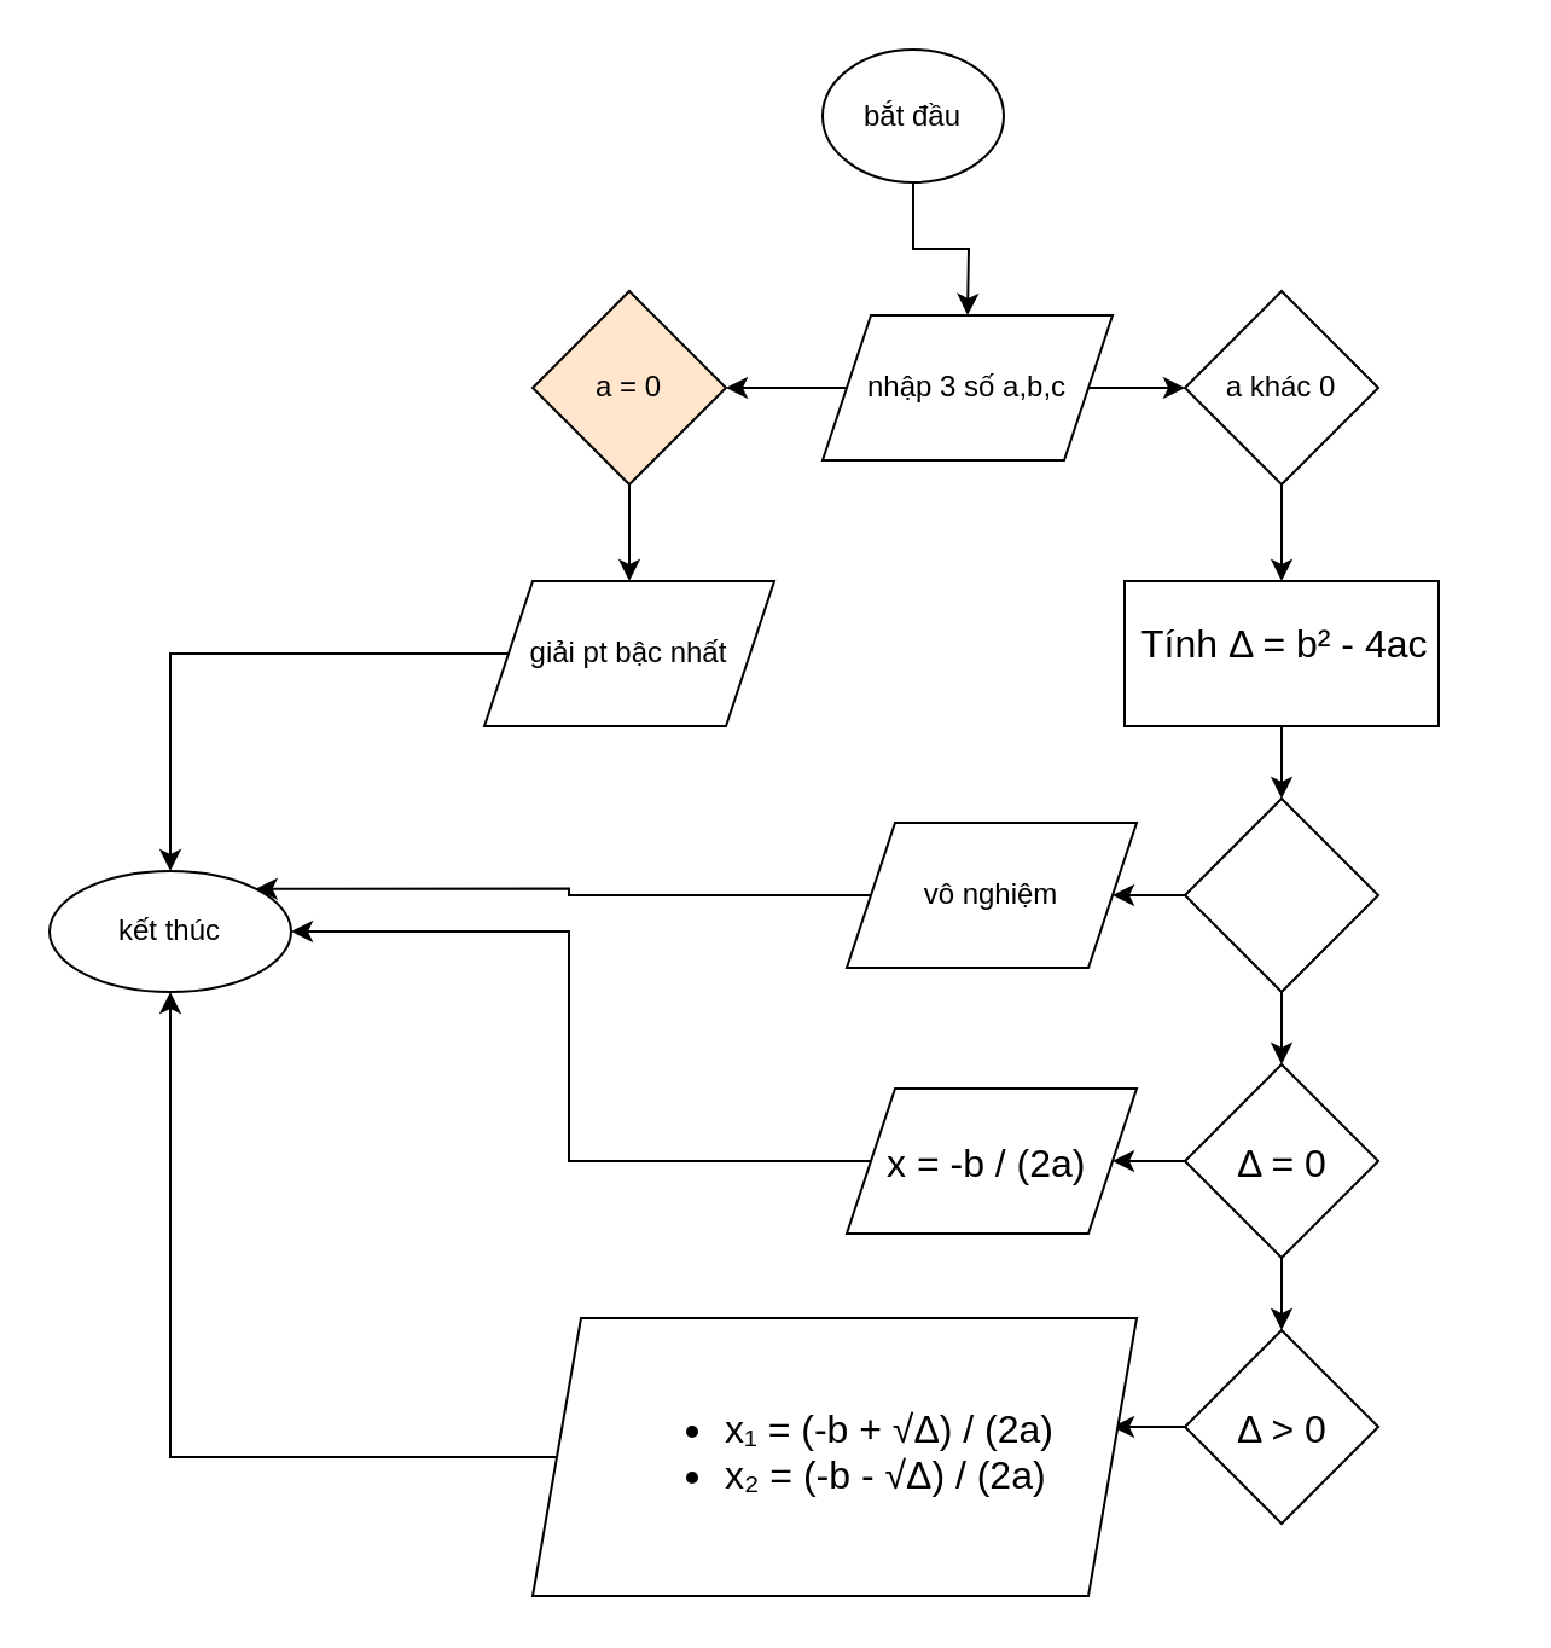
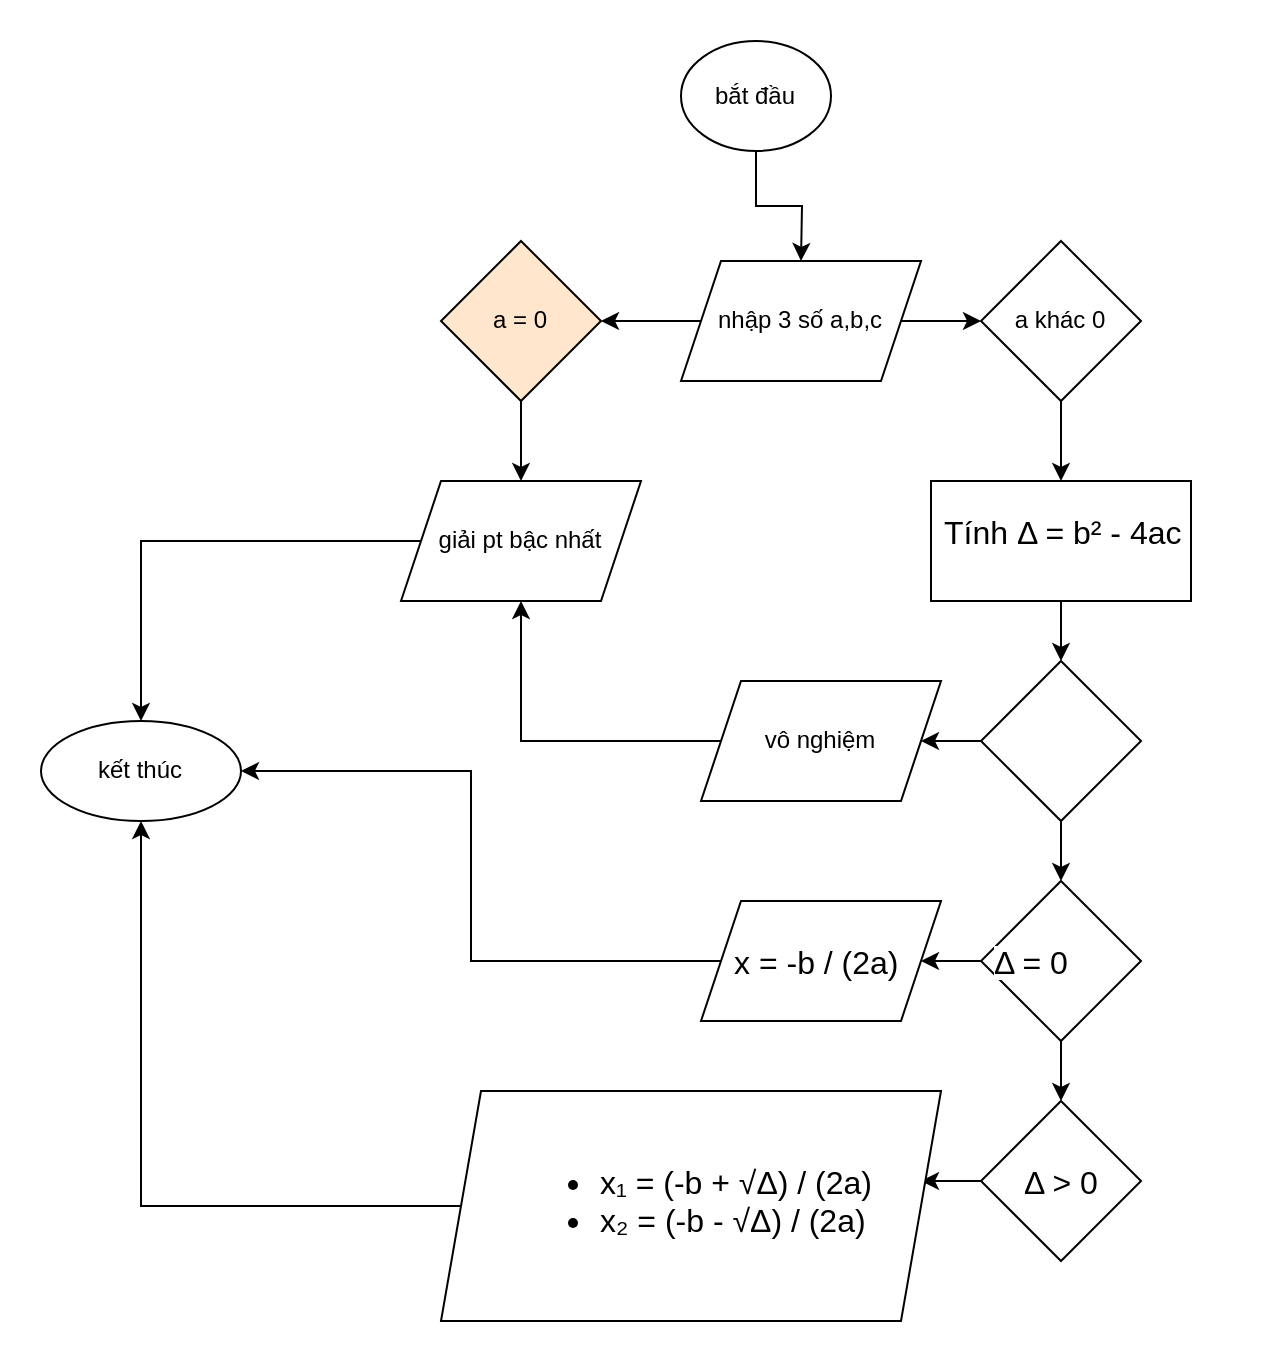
  <mxCell id="0" />
  <mxCell id="1" parent="0" />
  <mxCell id="2" style="edgeStyle=orthogonalEdgeStyle;rounded=0;orthogonalLoop=1;jettySize=auto;html=1;exitX=0.5;exitY=1;exitDx=0;exitDy=0;" edge="1" parent="1" source="3"><mxGeometry relative="1" as="geometry"><mxPoint x="400" y="130" as="targetPoint" /></mxGeometry></mxCell>
  <mxCell id="3" value="bắt đầu" style="ellipse;whiteSpace=wrap;html=1;" vertex="1" parent="1"><mxGeometry x="340" y="20" width="75" height="55" as="geometry" /></mxCell>
  <mxCell id="4" style="edgeStyle=orthogonalEdgeStyle;rounded=0;orthogonalLoop=1;jettySize=auto;html=1;exitX=0;exitY=0.5;exitDx=0;exitDy=0;" edge="1" parent="1" source="6"><mxGeometry relative="1" as="geometry"><mxPoint x="300" y="160" as="targetPoint" /></mxGeometry></mxCell>
  <mxCell id="5" style="edgeStyle=orthogonalEdgeStyle;rounded=0;orthogonalLoop=1;jettySize=auto;html=1;exitX=1;exitY=0.5;exitDx=0;exitDy=0;" edge="1" parent="1" source="6"><mxGeometry relative="1" as="geometry"><mxPoint x="490" y="160" as="targetPoint" /></mxGeometry></mxCell>
  <mxCell id="6" value="nhập 3 số a,b,c" style="shape=parallelogram;perimeter=parallelogramPerimeter;whiteSpace=wrap;html=1;fixedSize=1;" vertex="1" parent="1"><mxGeometry x="340" y="130" width="120" height="60" as="geometry" /></mxCell>
  <mxCell id="7" style="edgeStyle=orthogonalEdgeStyle;rounded=0;orthogonalLoop=1;jettySize=auto;html=1;exitX=0.5;exitY=1;exitDx=0;exitDy=0;" edge="1" parent="1" source="8"><mxGeometry relative="1" as="geometry"><mxPoint x="260" y="240" as="targetPoint" /></mxGeometry></mxCell>
  <mxCell id="8" value="a = 0" style="rhombus;whiteSpace=wrap;html=1;fillColor=#ffe6cc;" vertex="1" parent="1"><mxGeometry x="220" y="120" width="80" height="80" as="geometry" /></mxCell>
  <mxCell id="9" style="edgeStyle=orthogonalEdgeStyle;rounded=0;orthogonalLoop=1;jettySize=auto;html=1;exitX=0;exitY=0.5;exitDx=0;exitDy=0;entryX=0.5;entryY=0;entryDx=0;entryDy=0;" edge="1" parent="1" source="10" target="34"><mxGeometry relative="1" as="geometry" /></mxCell>
  <mxCell id="10" value="giải pt bậc nhất" style="shape=parallelogram;perimeter=parallelogramPerimeter;whiteSpace=wrap;html=1;fixedSize=1;" vertex="1" parent="1"><mxGeometry x="200" y="240" width="120" height="60" as="geometry" /></mxCell>
  <mxCell id="11" style="edgeStyle=orthogonalEdgeStyle;rounded=0;orthogonalLoop=1;jettySize=auto;html=1;exitX=0.5;exitY=1;exitDx=0;exitDy=0;entryX=0.5;entryY=0;entryDx=0;entryDy=0;" edge="1" parent="1" source="12" target="14"><mxGeometry relative="1" as="geometry" /></mxCell>
  <mxCell id="12" value="a khác 0" style="rhombus;whiteSpace=wrap;html=1;" vertex="1" parent="1"><mxGeometry x="490" y="120" width="80" height="80" as="geometry" /></mxCell>
  <mxCell id="13" style="edgeStyle=orthogonalEdgeStyle;rounded=0;orthogonalLoop=1;jettySize=auto;html=1;exitX=0.5;exitY=1;exitDx=0;exitDy=0;" edge="1" parent="1" source="14"><mxGeometry relative="1" as="geometry"><mxPoint x="530" y="330" as="targetPoint" /></mxGeometry></mxCell>
  <mxCell id="14" value="" style="rounded=0;whiteSpace=wrap;html=1;" vertex="1" parent="1"><mxGeometry x="465" y="240" width="130" height="60" as="geometry" /></mxCell>
  <mxCell id="15" value="&lt;span style=&quot;color: rgb(0, 0, 0); font-family: Arial, sans-serif; font-size: 16px; font-style: normal; font-variant-ligatures: normal; font-variant-caps: normal; font-weight: 400; letter-spacing: normal; orphans: 2; text-align: start; text-indent: 0px; text-transform: none; widows: 2; word-spacing: 0px; -webkit-text-stroke-width: 0px; white-space: pre-wrap; background-color: rgb(255, 255, 255); text-decoration-thickness: initial; text-decoration-style: initial; text-decoration-color: initial; display: inline !important; float: none;&quot;&gt;Tính Δ = b² - 4ac&lt;/span&gt;" style="text;whiteSpace=wrap;html=1;" vertex="1" parent="1"><mxGeometry x="470" y="250" width="150" height="40" as="geometry" /></mxCell>
  <mxCell id="16" style="edgeStyle=orthogonalEdgeStyle;rounded=0;orthogonalLoop=1;jettySize=auto;html=1;exitX=0;exitY=0.5;exitDx=0;exitDy=0;" edge="1" parent="1" source="18"><mxGeometry relative="1" as="geometry"><mxPoint x="460" y="370" as="targetPoint" /></mxGeometry></mxCell>
  <mxCell id="17" style="edgeStyle=orthogonalEdgeStyle;rounded=0;orthogonalLoop=1;jettySize=auto;html=1;exitX=0.5;exitY=1;exitDx=0;exitDy=0;" edge="1" parent="1" source="18"><mxGeometry relative="1" as="geometry"><mxPoint x="530" y="440" as="targetPoint" /></mxGeometry></mxCell>
  <mxCell id="18" value="" style="rhombus;whiteSpace=wrap;html=1;" vertex="1" parent="1"><mxGeometry x="490" y="330" width="80" height="80" as="geometry" /></mxCell>
- <mxCell id="19" style="edgeStyle=orthogonalEdgeStyle;rounded=0;orthogonalLoop=1;jettySize=auto;html=1;exitX=0;exitY=0.5;exitDx=0;exitDy=0;entryX=1;entryY=0;entryDx=0;entryDy=0;" edge="1" parent="1" source="20" target="34"><mxGeometry relative="1" as="geometry" /></mxCell>
+ <mxCell id="19" style="edgeStyle=orthogonalEdgeStyle;rounded=0;orthogonalLoop=1;jettySize=auto;html=1;exitX=0;exitY=0.5;exitDx=0;exitDy=0;" edge="1" parent="1" source="20" target="10"><mxGeometry relative="1" as="geometry" /></mxCell>
  <mxCell id="20" value="vô nghiệm" style="shape=parallelogram;perimeter=parallelogramPerimeter;whiteSpace=wrap;html=1;fixedSize=1;" vertex="1" parent="1"><mxGeometry x="350" y="340" width="120" height="60" as="geometry" /></mxCell>
  <mxCell id="21" style="edgeStyle=orthogonalEdgeStyle;rounded=0;orthogonalLoop=1;jettySize=auto;html=1;exitX=0;exitY=0.5;exitDx=0;exitDy=0;" edge="1" parent="1" source="23" target="26"><mxGeometry relative="1" as="geometry"><mxPoint x="460" y="480" as="targetPoint" /></mxGeometry></mxCell>
  <mxCell id="22" style="edgeStyle=orthogonalEdgeStyle;rounded=0;orthogonalLoop=1;jettySize=auto;html=1;exitX=0.5;exitY=1;exitDx=0;exitDy=0;" edge="1" parent="1" source="23"><mxGeometry relative="1" as="geometry"><mxPoint x="530" y="550" as="targetPoint" /></mxGeometry></mxCell>
  <mxCell id="23" value="" style="rhombus;whiteSpace=wrap;html=1;" vertex="1" parent="1"><mxGeometry x="490" y="440" width="80" height="80" as="geometry" /></mxCell>
- <mxCell id="24" value="&lt;span style=&quot;color: rgb(0, 0, 0); font-family: Arial, sans-serif; font-size: 16px; font-style: normal; font-variant-ligatures: normal; font-variant-caps: normal; font-weight: 400; letter-spacing: normal; orphans: 2; text-align: start; text-indent: 0px; text-transform: none; widows: 2; word-spacing: 0px; -webkit-text-stroke-width: 0px; white-space: pre-wrap; background-color: rgb(255, 255, 255); text-decoration-thickness: initial; text-decoration-style: initial; text-decoration-color: initial; display: inline !important; float: none;&quot;&gt;Δ = 0&lt;/span&gt;" style="text;whiteSpace=wrap;html=1;" vertex="1" parent="1"><mxGeometry x="510" y="465" width="40" height="30" as="geometry" /></mxCell>
+ <mxCell id="24" value="&lt;span style=&quot;color: rgb(0, 0, 0); font-family: Arial, sans-serif; font-size: 16px; font-style: normal; font-variant-ligatures: normal; font-variant-caps: normal; font-weight: 400; letter-spacing: normal; orphans: 2; text-align: start; text-indent: 0px; text-transform: none; widows: 2; word-spacing: 0px; -webkit-text-stroke-width: 0px; white-space: pre-wrap; background-color: rgb(255, 255, 255); text-decoration-thickness: initial; text-decoration-style: initial; text-decoration-color: initial; display: inline !important; float: none;&quot;&gt;Δ = 0&lt;/span&gt;" style="text;whiteSpace=wrap;html=1;" vertex="1" parent="1"><mxGeometry x="495" y="465" width="40" height="30" as="geometry" /></mxCell>
  <mxCell id="25" style="edgeStyle=orthogonalEdgeStyle;rounded=0;orthogonalLoop=1;jettySize=auto;html=1;exitX=0;exitY=0.5;exitDx=0;exitDy=0;entryX=1;entryY=0.5;entryDx=0;entryDy=0;" edge="1" parent="1" source="26" target="34"><mxGeometry relative="1" as="geometry" /></mxCell>
  <mxCell id="26" value="" style="shape=parallelogram;perimeter=parallelogramPerimeter;whiteSpace=wrap;html=1;fixedSize=1;" vertex="1" parent="1"><mxGeometry x="350" y="450" width="120" height="60" as="geometry" /></mxCell>
  <mxCell id="27" value="&lt;span style=&quot;color: rgb(0, 0, 0); font-family: Arial, sans-serif; font-size: 16px; font-style: normal; font-variant-ligatures: normal; font-variant-caps: normal; font-weight: 400; letter-spacing: normal; orphans: 2; text-align: start; text-indent: 0px; text-transform: none; widows: 2; word-spacing: 0px; -webkit-text-stroke-width: 0px; white-space: pre-wrap; background-color: rgb(255, 255, 255); text-decoration-thickness: initial; text-decoration-style: initial; text-decoration-color: initial; display: inline !important; float: none;&quot;&gt;x = -b / (2a)&lt;/span&gt;" style="text;whiteSpace=wrap;html=1;" vertex="1" parent="1"><mxGeometry x="365" y="465" width="90" height="35" as="geometry" /></mxCell>
  <mxCell id="28" style="edgeStyle=orthogonalEdgeStyle;rounded=0;orthogonalLoop=1;jettySize=auto;html=1;exitX=0;exitY=0.5;exitDx=0;exitDy=0;" edge="1" parent="1" source="29"><mxGeometry relative="1" as="geometry"><mxPoint x="460" y="590" as="targetPoint" /></mxGeometry></mxCell>
  <mxCell id="29" value="" style="rhombus;whiteSpace=wrap;html=1;" vertex="1" parent="1"><mxGeometry x="490" y="550" width="80" height="80" as="geometry" /></mxCell>
  <mxCell id="30" value="&lt;span style=&quot;color: rgb(0, 0, 0); font-family: Arial, sans-serif; font-size: 16px; font-style: normal; font-variant-ligatures: normal; font-variant-caps: normal; font-weight: 400; letter-spacing: normal; orphans: 2; text-align: start; text-indent: 0px; text-transform: none; widows: 2; word-spacing: 0px; -webkit-text-stroke-width: 0px; white-space: pre-wrap; background-color: rgb(255, 255, 255); text-decoration-thickness: initial; text-decoration-style: initial; text-decoration-color: initial; display: inline !important; float: none;&quot;&gt;Δ &amp;gt; 0&lt;/span&gt;" style="text;whiteSpace=wrap;html=1;" vertex="1" parent="1"><mxGeometry x="510" y="575" width="40" height="30" as="geometry" /></mxCell>
  <mxCell id="31" style="edgeStyle=orthogonalEdgeStyle;rounded=0;orthogonalLoop=1;jettySize=auto;html=1;exitX=0;exitY=0.5;exitDx=0;exitDy=0;entryX=0.5;entryY=1;entryDx=0;entryDy=0;" edge="1" parent="1" source="32" target="34"><mxGeometry relative="1" as="geometry" /></mxCell>
  <mxCell id="32" value="" style="shape=parallelogram;perimeter=parallelogramPerimeter;whiteSpace=wrap;html=1;fixedSize=1;" vertex="1" parent="1"><mxGeometry x="220" y="545" width="250" height="115" as="geometry" /></mxCell>
  <mxCell id="33" value="&lt;ul style=&quot;box-sizing: border-box; margin: 0px; padding: 0px 0px 0px 2rem; list-style: circle; color: rgb(0, 0, 0); font-family: Arial, sans-serif; font-size: 16px; font-style: normal; font-variant-ligatures: normal; font-variant-caps: normal; font-weight: 400; letter-spacing: normal; orphans: 2; text-align: start; text-indent: 0px; text-transform: none; widows: 2; word-spacing: 0px; -webkit-text-stroke-width: 0px; white-space: pre; background-color: rgb(255, 255, 255); text-decoration-thickness: initial; text-decoration-style: initial; text-decoration-color: initial; padding-inline-start: 48px;&quot;&gt;&lt;li style=&quot;box-sizing: border-box; margin: 0px; padding: 0px; background-color: transparent; color: rgb(0, 0, 0); font-family: Arial, sans-serif; font-size: 12pt; font-style: normal; font-variant: normal; font-weight: 400; list-style-type: disc; text-decoration: none; vertical-align: baseline; white-space: pre;&quot; aria-level=&quot;4&quot; dir=&quot;ltr&quot;&gt;&lt;span style=&quot;box-sizing: border-box; margin: 0px; padding: 0px; background-color: transparent; color: rgb(0, 0, 0); font-family: Arial, sans-serif; font-size: 12pt;&quot;&gt;&lt;span style=&quot;box-sizing: border-box; margin: 0px; padding: 0px; font-style: normal; font-variant: normal; font-weight: 400; text-decoration: none; vertical-align: baseline; white-space: pre-wrap;&quot;&gt;x₁ = (-b + √Δ) / (2a)&lt;/span&gt;&lt;/span&gt;&lt;/li&gt;&lt;li style=&quot;box-sizing: border-box; margin: 0px; padding: 0px; background-color: transparent; color: rgb(0, 0, 0); font-family: Arial, sans-serif; font-size: 12pt; font-style: normal; font-variant: normal; font-weight: 400; list-style-type: disc; text-decoration: none; vertical-align: baseline; white-space: pre;&quot; aria-level=&quot;4&quot; dir=&quot;ltr&quot;&gt;&lt;span style=&quot;box-sizing: border-box; margin: 0px; padding: 0px; background-color: transparent; color: rgb(0, 0, 0); font-family: Arial, sans-serif; font-size: 12pt;&quot;&gt;&lt;span style=&quot;box-sizing: border-box; margin: 0px; padding: 0px; font-style: normal; font-variant: normal; font-weight: 400; text-decoration: none; vertical-align: baseline; white-space: pre-wrap;&quot;&gt;x₂ = (-b - √Δ) / (2a)&lt;/span&gt;&lt;/span&gt;&lt;/li&gt;&lt;/ul&gt;" style="text;whiteSpace=wrap;html=1;" vertex="1" parent="1"><mxGeometry x="250" y="575" width="190" height="50" as="geometry" /></mxCell>
  <mxCell id="34" value="kết thúc" style="ellipse;whiteSpace=wrap;html=1;" vertex="1" parent="1"><mxGeometry x="20" y="360" width="100" height="50" as="geometry" /></mxCell>
